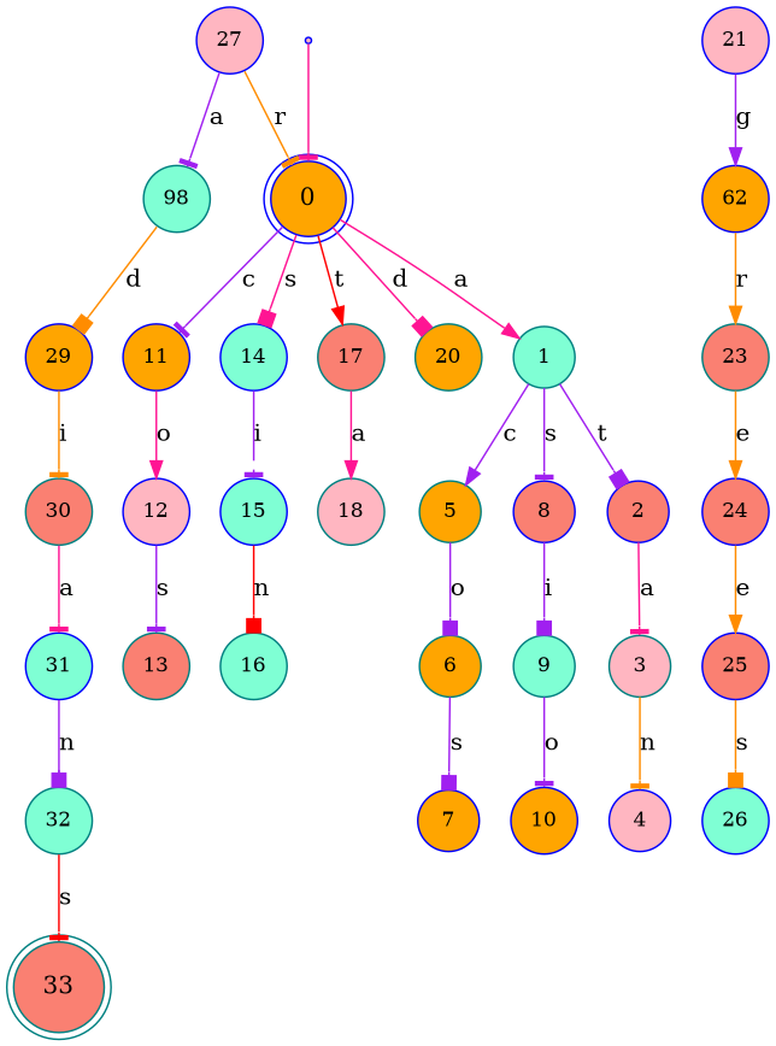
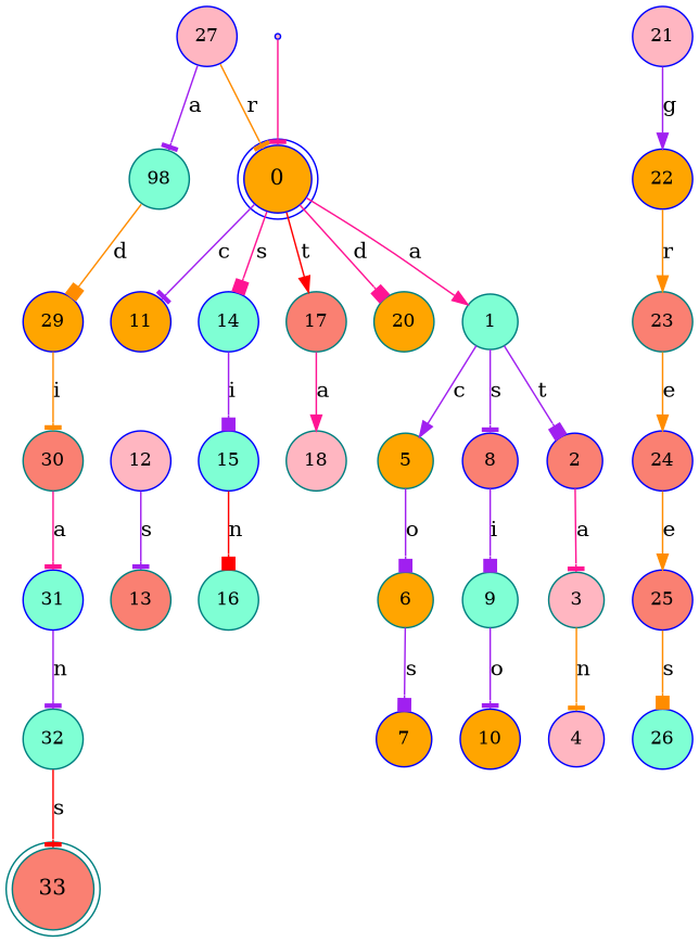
  digraph {
    rankdir=TB
    node [color=blue fillcolor=orange fontsize=12 shape=circle style=filled]
    edge [arrowhead=tee color=purple]
    n1 [fontsize=14 label=0 shape=doublecircle]
    n2 [color=teal fillcolor=aquamarine label=1]
    n3 [label=11]
    n4 [fillcolor=aquamarine label=14]
    n5 [color=teal fillcolor=salmon label=17]
    n6 [color=teal label=20]
    n7 [fillcolor=salmon label=2]
    n8 [color=teal label=5]
    n9 [fillcolor=salmon label=8]
    n10 [fillcolor=lightpink label=12]
    n11 [fillcolor=aquamarine label=15]
    n12 [color=teal fillcolor=lightpink label=18]
    n13 [fillcolor=lightpink label=27]
    n14 [color=teal fillcolor=aquamarine label=98]
    n15 [color=teal fillcolor=lightpink label=3]
    n16 [color=teal label=6]
    n17 [color=teal fillcolor=aquamarine label=9]
    n18 [fillcolor=lightpink label=4]
    n19 [label=7]
    n20 [label=10]
    n21 [color=teal fillcolor=salmon label=13]
    n22 [color=teal fillcolor=aquamarine label=16]
    n23 [fillcolor=lightpink label=21]
-   n24 [label=62]
+   n24 [label=22]
    n25 [color=teal fillcolor=salmon label=23]
    n26 [fillcolor=salmon label=24]
    n27 [fillcolor=salmon label=25]
    n28 [fillcolor=aquamarine label=26]
    n29 [label=29]
    n30 [color=teal fillcolor=salmon label=30]
    n31 [fillcolor=aquamarine label=31]
    n32 [color=teal fillcolor=aquamarine label=32]
    n33 [color=teal fillcolor=salmon fontsize=14 label=33 shape=doublecircle]
    n34 [fillcolor=lightpink fontsize=14 label=33 shape=point]
    n1 -> n2 [arrowhead=normal color=deeppink label=a]
    n1 -> n3 [label=c]
    n1 -> n4 [arrowhead=box color=deeppink label=s]
    n1 -> n5 [arrowhead=normal color=red label=t]
    n1 -> n6 [arrowhead=box color=deeppink label=d]
    n2 -> n7 [arrowhead=box label=t]
    n2 -> n8 [arrowhead=normal label=c]
    n2 -> n9 [label=s]
-   n3 -> n10 [arrowhead=normal color=deeppink label=o]
-   n4 -> n11 [label=i]
+   n4 -> n11 [arrowhead=box label=i]
    n5 -> n12 [arrowhead=normal color=deeppink label=a]
    n7 -> n15 [color=deeppink label=a]
    n8 -> n16 [arrowhead=box label=o]
    n9 -> n17 [arrowhead=box label=i]
    n10 -> n21 [label=s]
    n11 -> n22 [arrowhead=box color=red label=n]
    n13 -> n1 [color=darkorange label=r]
    n13 -> n14 [label=a]
    n14 -> n29 [arrowhead=box color=darkorange label=d]
    n15 -> n18 [color=darkorange label=n]
    n16 -> n19 [arrowhead=box label=s]
    n17 -> n20 [label=o]
    n23 -> n24 [arrowhead=normal label=g]
    n24 -> n25 [arrowhead=normal color=darkorange label=r]
    n25 -> n26 [arrowhead=normal color=darkorange label=e]
    n26 -> n27 [arrowhead=normal color=darkorange label=e]
    n27 -> n28 [arrowhead=box color=darkorange label=s]
    n29 -> n30 [color=darkorange label=i]
    n30 -> n31 [color=deeppink label=a]
-   n31 -> n32 [arrowhead=box label=n]
+   n31 -> n32 [label=n]
    n32 -> n33 [color=red label=s]
    n34 -> n1 [color=deeppink]
  }
